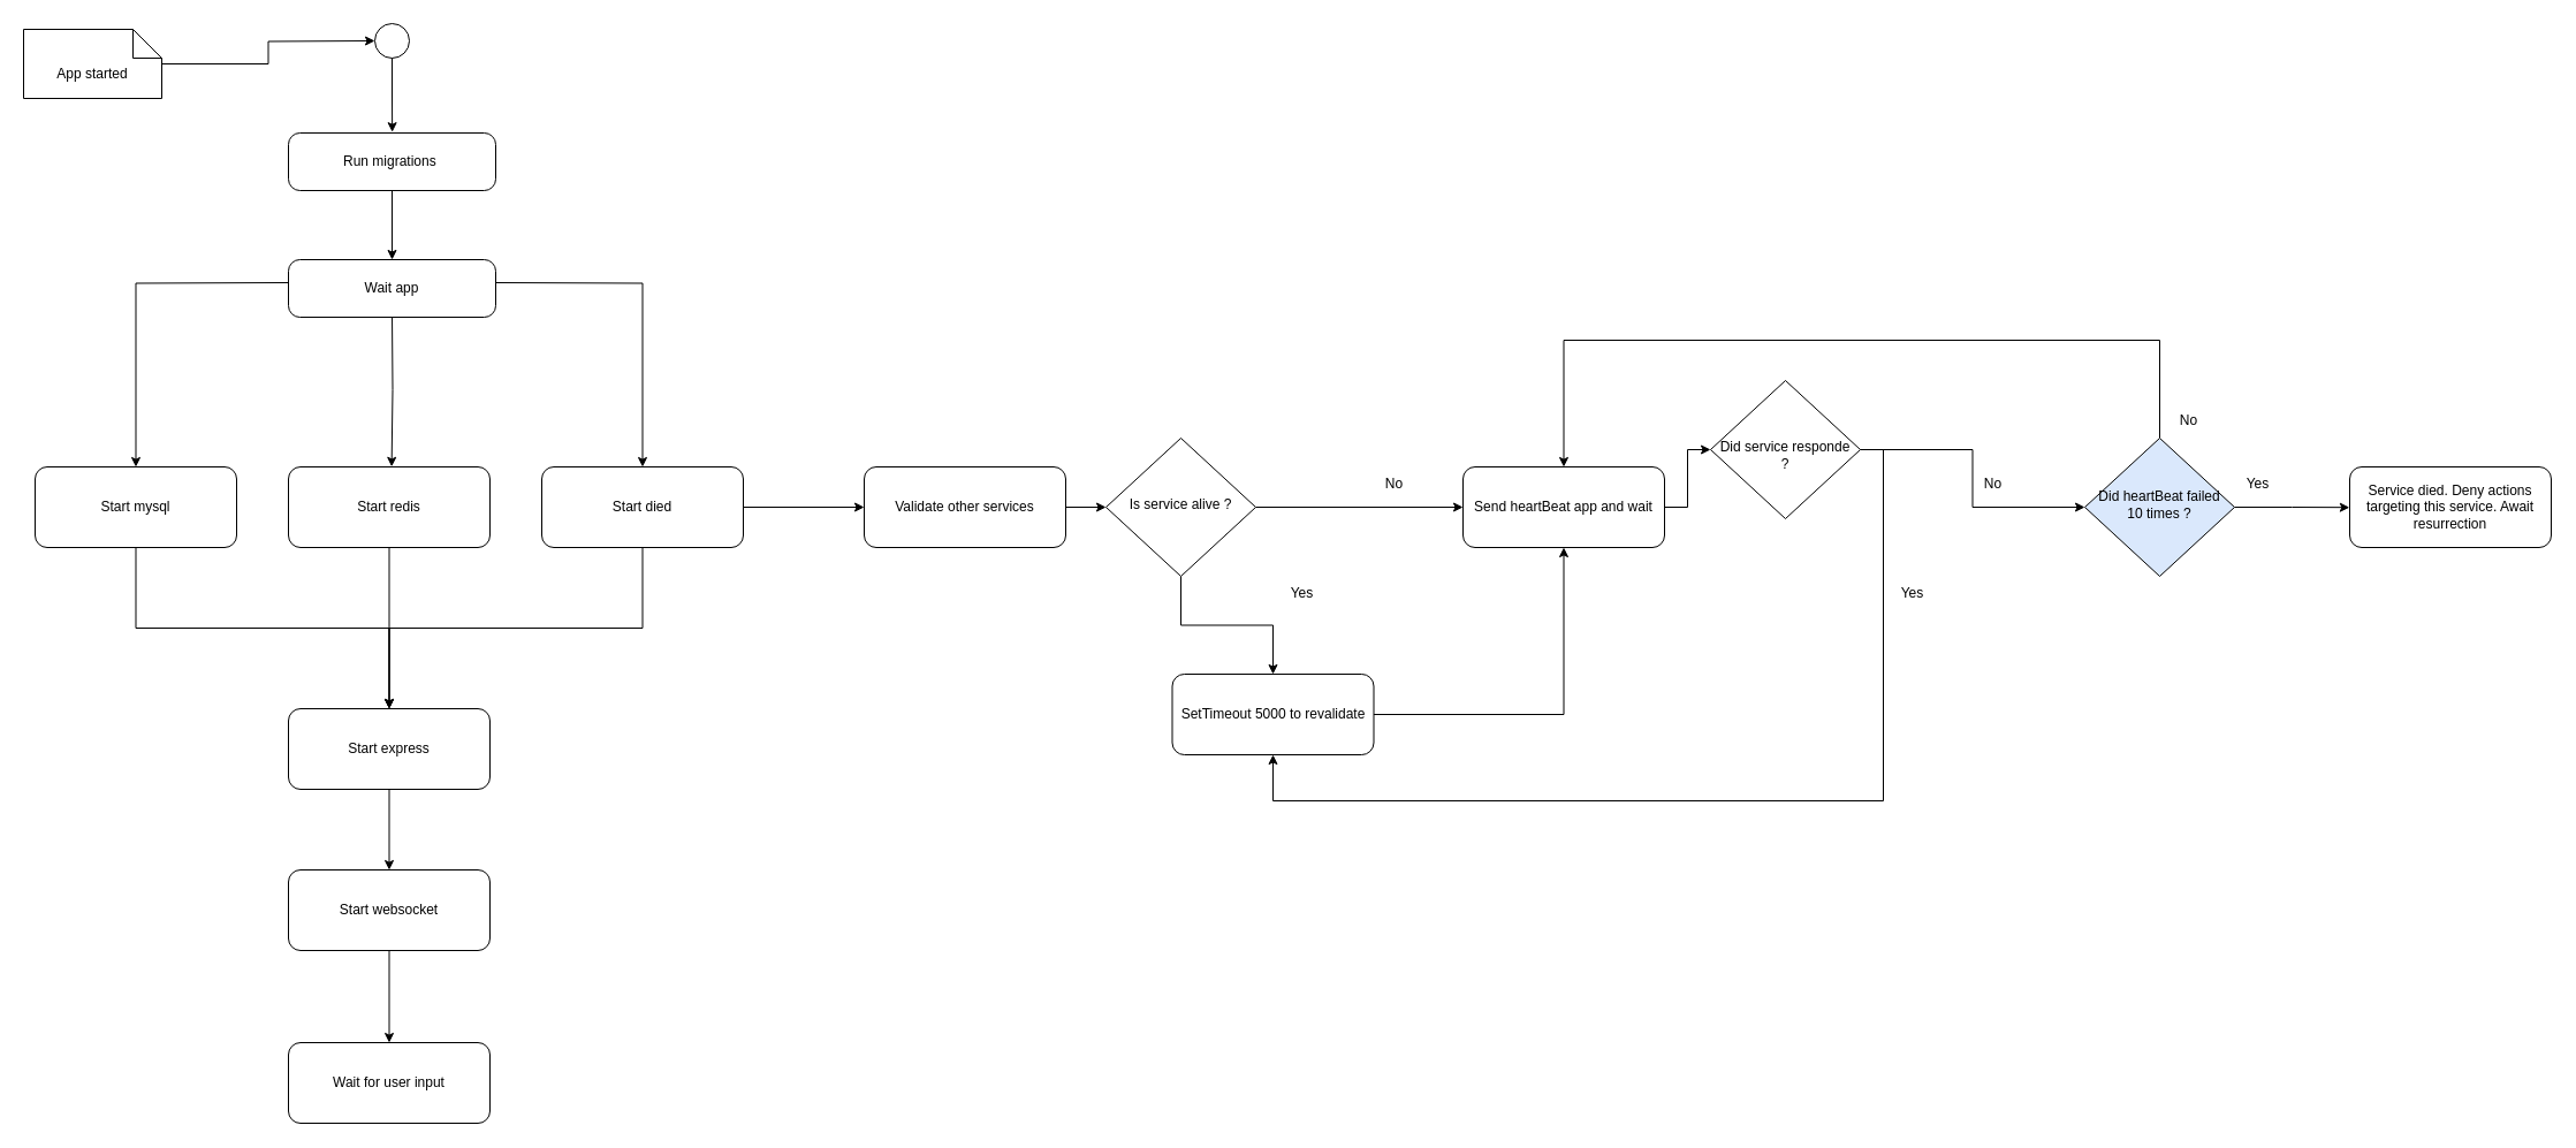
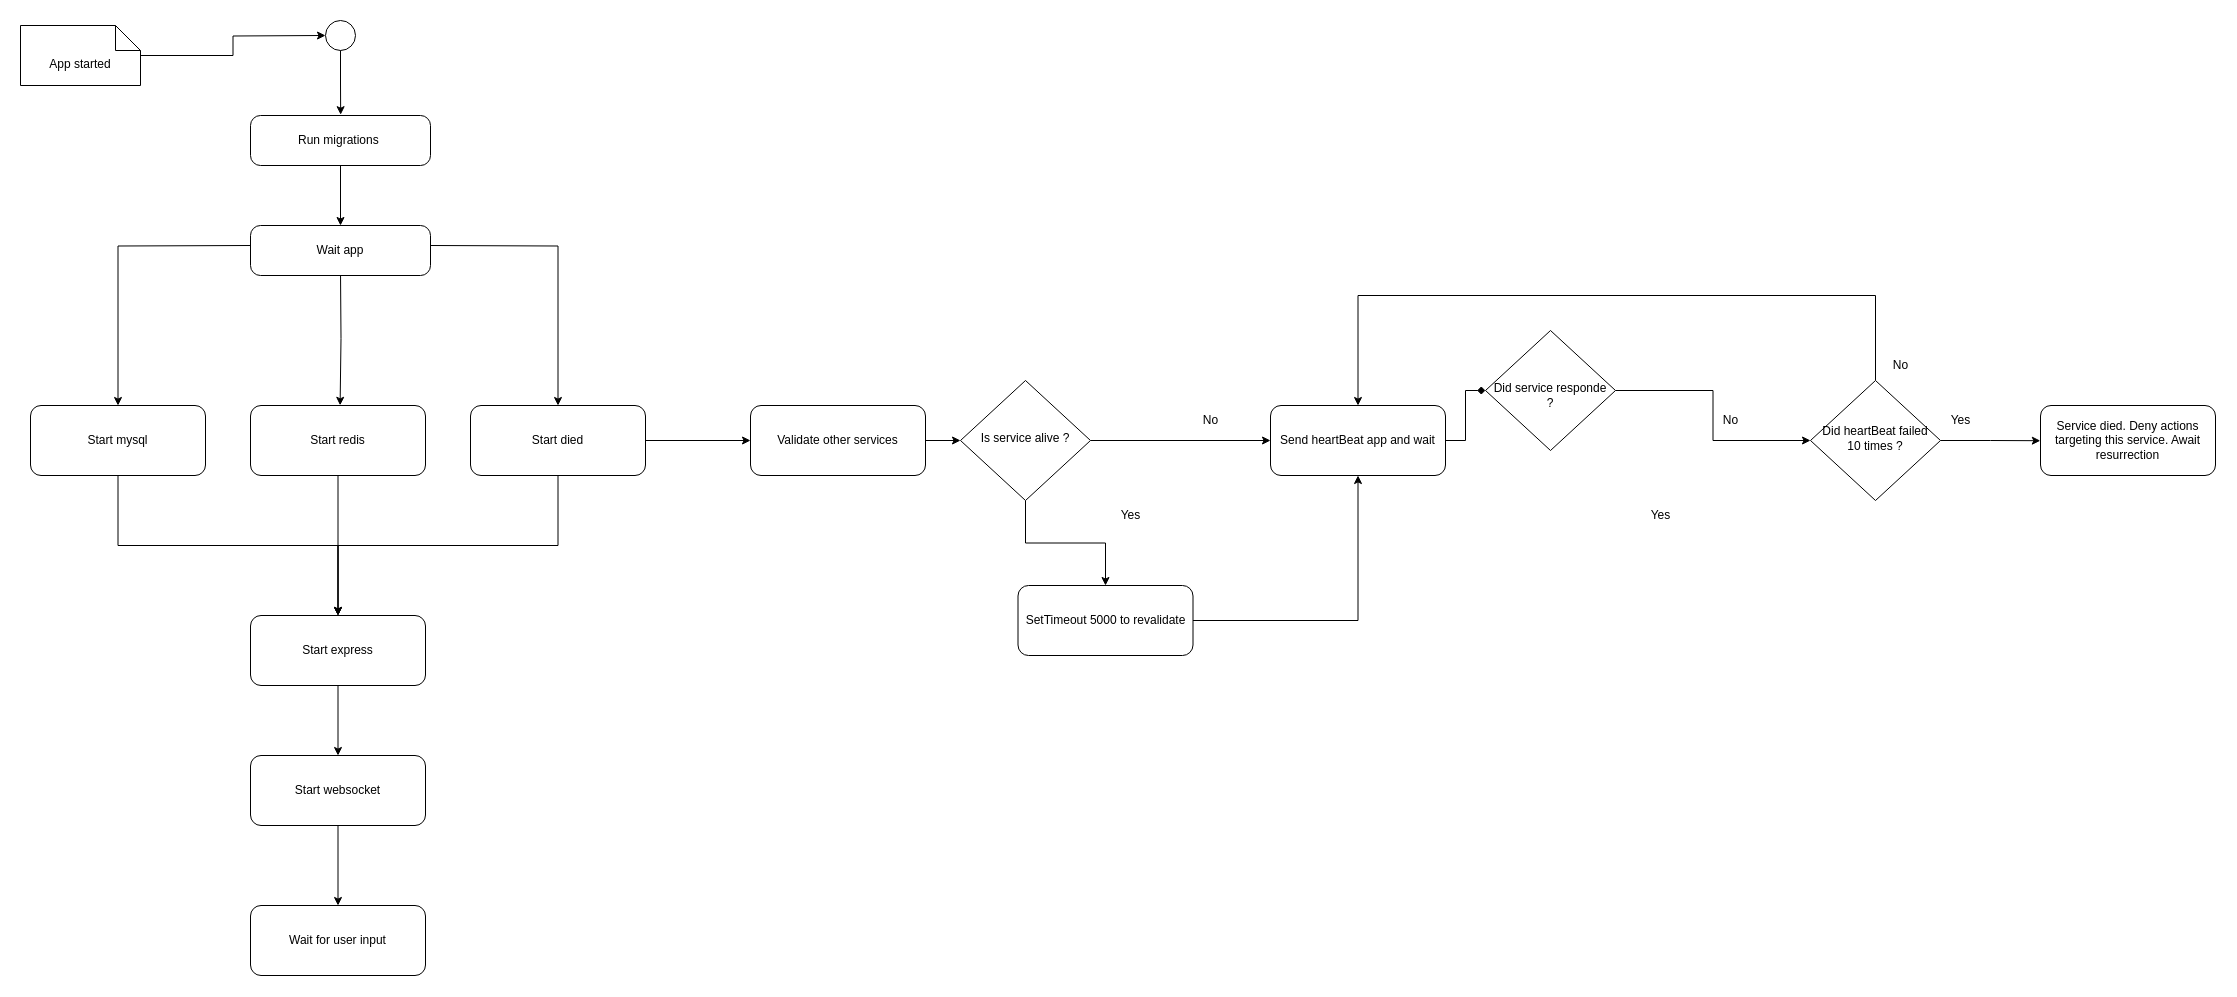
  <mxCell id="0" />
  <mxCell id="1" parent="0" />
  <mxCell id="2" style="edgeStyle=orthogonalEdgeStyle;rounded=0;orthogonalLoop=1;jettySize=auto;html=1;" edge="1" parent="1" source="3"><mxGeometry relative="1" as="geometry"><mxPoint x="325" y="35" as="targetPoint" /></mxGeometry></mxCell>
  <mxCell id="3" value="App started" style="shape=note2;boundedLbl=1;whiteSpace=wrap;html=1;size=25;verticalAlign=top;align=center;" vertex="1" parent="1"><mxGeometry x="20" y="25" width="120" height="60" as="geometry" /></mxCell>
  <mxCell id="4" value="" style="ellipse;" vertex="1" parent="1"><mxGeometry x="325" y="20" width="30" height="30" as="geometry" /></mxCell>
  <mxCell id="5" style="edgeStyle=orthogonalEdgeStyle;rounded=0;orthogonalLoop=1;jettySize=auto;html=1;entryX=0.512;entryY=-0.003;entryDx=0;entryDy=0;entryPerimeter=0;" edge="1" parent="1" target="15"><mxGeometry relative="1" as="geometry"><mxPoint x="340" y="270" as="sourcePoint" /></mxGeometry></mxCell>
  <mxCell id="6" style="edgeStyle=orthogonalEdgeStyle;rounded=0;orthogonalLoop=1;jettySize=auto;html=1;entryX=0.5;entryY=0;entryDx=0;entryDy=0;" edge="1" parent="1" target="13"><mxGeometry relative="1" as="geometry"><mxPoint x="430" y="245" as="sourcePoint" /></mxGeometry></mxCell>
  <mxCell id="7" style="edgeStyle=orthogonalEdgeStyle;rounded=0;orthogonalLoop=1;jettySize=auto;html=1;" edge="1" parent="1" target="10"><mxGeometry relative="1" as="geometry"><mxPoint x="250" y="245" as="sourcePoint" /></mxGeometry></mxCell>
  <mxCell id="8" value="Wait app" style="html=1;dashed=0;rounded=1;absoluteArcSize=1;arcSize=20;verticalAlign=middle;align=center;whiteSpace=wrap;" vertex="1" parent="1"><mxGeometry x="250" y="225" width="180" height="50" as="geometry" /></mxCell>
  <mxCell id="9" style="edgeStyle=orthogonalEdgeStyle;rounded=0;orthogonalLoop=1;jettySize=auto;html=1;entryX=0.5;entryY=0;entryDx=0;entryDy=0;" edge="1" parent="1" source="10" target="16"><mxGeometry relative="1" as="geometry"><mxPoint x="340" y="615" as="targetPoint" /><Array as="points"><mxPoint x="118" y="545" /><mxPoint x="338" y="545" /></Array></mxGeometry></mxCell>
  <mxCell id="10" value="Start mysql" style="rounded=1;whiteSpace=wrap;html=1;fontSize=12;glass=0;strokeWidth=1;shadow=0;" vertex="1" parent="1"><mxGeometry x="30" y="405" width="175" height="70" as="geometry" /></mxCell>
  <mxCell id="11" style="edgeStyle=orthogonalEdgeStyle;rounded=0;orthogonalLoop=1;jettySize=auto;html=1;entryX=0.5;entryY=0;entryDx=0;entryDy=0;" edge="1" parent="1" source="13" target="16"><mxGeometry relative="1" as="geometry"><Array as="points"><mxPoint x="558" y="545" /><mxPoint x="338" y="545" /></Array></mxGeometry></mxCell>
  <mxCell id="12" style="edgeStyle=orthogonalEdgeStyle;rounded=0;orthogonalLoop=1;jettySize=auto;html=1;entryX=0;entryY=0.5;entryDx=0;entryDy=0;" edge="1" parent="1" source="13" target="21"><mxGeometry relative="1" as="geometry" /></mxCell>
  <mxCell id="13" value="Start died" style="rounded=1;whiteSpace=wrap;html=1;fontSize=12;glass=0;strokeWidth=1;shadow=0;" vertex="1" parent="1"><mxGeometry x="470" y="405" width="175" height="70" as="geometry" /></mxCell>
  <mxCell id="14" style="edgeStyle=orthogonalEdgeStyle;rounded=0;orthogonalLoop=1;jettySize=auto;html=1;entryX=0.5;entryY=0;entryDx=0;entryDy=0;" edge="1" parent="1" source="15" target="16"><mxGeometry relative="1" as="geometry" /></mxCell>
  <mxCell id="15" value="Start redis" style="rounded=1;whiteSpace=wrap;html=1;fontSize=12;glass=0;strokeWidth=1;shadow=0;" vertex="1" parent="1"><mxGeometry x="250" y="405" width="175" height="70" as="geometry" /></mxCell>
  <mxCell id="16" value="Start express" style="rounded=1;whiteSpace=wrap;html=1;fontSize=12;glass=0;strokeWidth=1;shadow=0;" vertex="1" parent="1"><mxGeometry x="250" y="615" width="175" height="70" as="geometry" /></mxCell>
  <mxCell id="17" style="edgeStyle=orthogonalEdgeStyle;rounded=0;orthogonalLoop=1;jettySize=auto;html=1;entryX=0.5;entryY=0;entryDx=0;entryDy=0;" edge="1" parent="1" source="18" target="45"><mxGeometry relative="1" as="geometry" /></mxCell>
  <mxCell id="18" value="Start websocket" style="rounded=1;whiteSpace=wrap;html=1;fontSize=12;glass=0;strokeWidth=1;shadow=0;" vertex="1" parent="1"><mxGeometry x="250" y="755" width="175" height="70" as="geometry" /></mxCell>
  <mxCell id="19" style="edgeStyle=orthogonalEdgeStyle;rounded=0;orthogonalLoop=1;jettySize=auto;html=1;entryX=0.5;entryY=0;entryDx=0;entryDy=0;" edge="1" parent="1" source="16" target="18"><mxGeometry relative="1" as="geometry" /></mxCell>
  <mxCell id="20" style="edgeStyle=orthogonalEdgeStyle;rounded=0;orthogonalLoop=1;jettySize=auto;html=1;entryX=0;entryY=0.5;entryDx=0;entryDy=0;" edge="1" parent="1" source="21" target="24"><mxGeometry relative="1" as="geometry" /></mxCell>
  <mxCell id="21" value="Validate other services" style="rounded=1;whiteSpace=wrap;html=1;fontSize=12;glass=0;strokeWidth=1;shadow=0;" vertex="1" parent="1"><mxGeometry x="750" y="405" width="175" height="70" as="geometry" /></mxCell>
  <mxCell id="22" style="edgeStyle=orthogonalEdgeStyle;rounded=0;orthogonalLoop=1;jettySize=auto;html=1;entryX=0;entryY=0.5;entryDx=0;entryDy=0;" edge="1" parent="1" source="24" target="26"><mxGeometry relative="1" as="geometry" /></mxCell>
  <mxCell id="23" style="edgeStyle=orthogonalEdgeStyle;rounded=0;orthogonalLoop=1;jettySize=auto;html=1;entryX=0.5;entryY=0;entryDx=0;entryDy=0;" edge="1" parent="1" source="24" target="32"><mxGeometry relative="1" as="geometry" /></mxCell>
  <mxCell id="24" value="Is service alive ?" style="rhombus;whiteSpace=wrap;html=1;shadow=0;fontFamily=Helvetica;fontSize=12;align=center;strokeWidth=1;spacing=6;spacingTop=-4;" vertex="1" parent="1"><mxGeometry x="960" y="380" width="130" height="120" as="geometry" /></mxCell>
- <mxCell id="25" style="edgeStyle=orthogonalEdgeStyle;rounded=0;orthogonalLoop=1;jettySize=auto;html=1;" edge="1" parent="1" source="26" target="30"><mxGeometry relative="1" as="geometry" /></mxCell>
+ <mxCell id="25" style="edgeStyle=orthogonalEdgeStyle;rounded=0;orthogonalLoop=1;jettySize=auto;html=1;endArrow=diamond;" edge="1" parent="1" source="26" target="30"><mxGeometry relative="1" as="geometry" /></mxCell>
  <mxCell id="26" value="Send heartBeat app and wait" style="rounded=1;whiteSpace=wrap;html=1;fontSize=12;glass=0;strokeWidth=1;shadow=0;" vertex="1" parent="1"><mxGeometry x="1270" y="405" width="175" height="70" as="geometry" /></mxCell>
  <mxCell id="27" value="No" style="text;html=1;align=center;verticalAlign=middle;resizable=0;points=[];autosize=1;strokeColor=none;fillColor=none;" vertex="1" parent="1"><mxGeometry x="1190" y="405" width="40" height="30" as="geometry" /></mxCell>
- <mxCell id="28" style="edgeStyle=orthogonalEdgeStyle;rounded=0;orthogonalLoop=1;jettySize=auto;html=1;entryX=0.5;entryY=1;entryDx=0;entryDy=0;" edge="1" parent="1" source="30" target="32"><mxGeometry relative="1" as="geometry"><Array as="points"><mxPoint x="1635" y="695" /><mxPoint x="1105" y="695" /></Array></mxGeometry></mxCell>
  <mxCell id="29" style="edgeStyle=orthogonalEdgeStyle;rounded=0;orthogonalLoop=1;jettySize=auto;html=1;entryX=0;entryY=0.5;entryDx=0;entryDy=0;" edge="1" parent="1" source="30" target="38"><mxGeometry relative="1" as="geometry"><mxPoint x="1805" y="440" as="targetPoint" /></mxGeometry></mxCell>
  <mxCell id="30" value="&lt;br&gt;Did service responde ?" style="rhombus;whiteSpace=wrap;html=1;shadow=0;fontFamily=Helvetica;fontSize=12;align=center;strokeWidth=1;spacing=6;spacingTop=-4;" vertex="1" parent="1"><mxGeometry x="1485" y="330" width="130" height="120" as="geometry" /></mxCell>
  <mxCell id="31" style="edgeStyle=orthogonalEdgeStyle;rounded=0;orthogonalLoop=1;jettySize=auto;html=1;entryX=0.5;entryY=1;entryDx=0;entryDy=0;" edge="1" parent="1" source="32" target="26"><mxGeometry relative="1" as="geometry" /></mxCell>
  <mxCell id="32" value="SetTimeout 5000 to revalidate" style="rounded=1;whiteSpace=wrap;html=1;fontSize=12;glass=0;strokeWidth=1;shadow=0;" vertex="1" parent="1"><mxGeometry x="1017.5" y="585" width="175" height="70" as="geometry" /></mxCell>
  <mxCell id="33" value="Yes" style="text;html=1;align=center;verticalAlign=middle;resizable=0;points=[];autosize=1;strokeColor=none;fillColor=none;" vertex="1" parent="1"><mxGeometry x="1110" y="500" width="40" height="30" as="geometry" /></mxCell>
  <mxCell id="34" value="Yes" style="text;html=1;align=center;verticalAlign=middle;resizable=0;points=[];autosize=1;strokeColor=none;fillColor=none;" vertex="1" parent="1"><mxGeometry x="1640" y="500" width="40" height="30" as="geometry" /></mxCell>
  <mxCell id="35" value="No" style="text;html=1;align=center;verticalAlign=middle;resizable=0;points=[];autosize=1;strokeColor=none;fillColor=none;" vertex="1" parent="1"><mxGeometry x="1710" y="405" width="40" height="30" as="geometry" /></mxCell>
  <mxCell id="36" style="edgeStyle=orthogonalEdgeStyle;rounded=0;orthogonalLoop=1;jettySize=auto;html=1;entryX=-0.001;entryY=0.503;entryDx=0;entryDy=0;entryPerimeter=0;" edge="1" parent="1" source="38" target="39"><mxGeometry relative="1" as="geometry" /></mxCell>
  <mxCell id="37" style="edgeStyle=orthogonalEdgeStyle;rounded=0;orthogonalLoop=1;jettySize=auto;html=1;entryX=0.5;entryY=0;entryDx=0;entryDy=0;" edge="1" parent="1" source="38" target="26"><mxGeometry relative="1" as="geometry"><Array as="points"><mxPoint x="1875" y="295" /><mxPoint x="1358" y="295" /></Array></mxGeometry></mxCell>
- <mxCell id="38" value="Did heartBeat failed 10 times ?" style="rhombus;whiteSpace=wrap;html=1;shadow=0;fontFamily=Helvetica;fontSize=12;align=center;strokeWidth=1;spacing=6;spacingTop=-4;fillColor=#dae8fc;" vertex="1" parent="1"><mxGeometry x="1810" y="380" width="130" height="120" as="geometry" /></mxCell>
+ <mxCell id="38" value="Did heartBeat failed 10 times ?" style="rhombus;whiteSpace=wrap;html=1;shadow=0;fontFamily=Helvetica;fontSize=12;align=center;strokeWidth=1;spacing=6;spacingTop=-4;" vertex="1" parent="1"><mxGeometry x="1810" y="380" width="130" height="120" as="geometry" /></mxCell>
  <mxCell id="39" value="Service died. Deny actions targeting this service. Await resurrection" style="rounded=1;whiteSpace=wrap;html=1;fontSize=12;glass=0;strokeWidth=1;shadow=0;" vertex="1" parent="1"><mxGeometry x="2040" y="405" width="175" height="70" as="geometry" /></mxCell>
  <mxCell id="40" value="Yes" style="text;html=1;align=center;verticalAlign=middle;resizable=0;points=[];autosize=1;strokeColor=none;fillColor=none;" vertex="1" parent="1"><mxGeometry x="1940" y="405" width="40" height="30" as="geometry" /></mxCell>
  <mxCell id="41" value="No" style="text;html=1;align=center;verticalAlign=middle;resizable=0;points=[];autosize=1;strokeColor=none;fillColor=none;" vertex="1" parent="1"><mxGeometry x="1880" y="350" width="40" height="30" as="geometry" /></mxCell>
  <mxCell id="42" style="edgeStyle=orthogonalEdgeStyle;rounded=0;orthogonalLoop=1;jettySize=auto;html=1;entryX=0.5;entryY=0;entryDx=0;entryDy=0;" edge="1" parent="1" source="43" target="8"><mxGeometry relative="1" as="geometry" /></mxCell>
  <mxCell id="43" value="Run migrations&amp;nbsp;" style="html=1;dashed=0;rounded=1;absoluteArcSize=1;arcSize=20;verticalAlign=middle;align=center;whiteSpace=wrap;" vertex="1" parent="1"><mxGeometry x="250" y="115" width="180" height="50" as="geometry" /></mxCell>
  <mxCell id="44" style="edgeStyle=orthogonalEdgeStyle;rounded=0;orthogonalLoop=1;jettySize=auto;html=1;entryX=0.501;entryY=-0.016;entryDx=0;entryDy=0;entryPerimeter=0;" edge="1" parent="1" source="4" target="43"><mxGeometry relative="1" as="geometry" /></mxCell>
  <mxCell id="45" value="Wait for user input" style="rounded=1;whiteSpace=wrap;html=1;fontSize=12;glass=0;strokeWidth=1;shadow=0;" vertex="1" parent="1"><mxGeometry x="250" y="905" width="175" height="70" as="geometry" /></mxCell>
